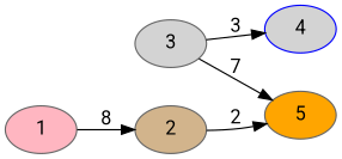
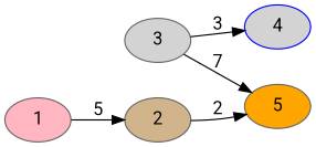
  digraph {
    fontname=Roboto
    rankdir=LR
    node [color=gray40 fillcolor=lightgrey fontname=Roboto style=filled]
    edge [fontname=Roboto]
    4 [color=blue]
    3
    5 [fillcolor=orange]
    2 [fillcolor=tan]
    1 [fillcolor=lightpink]
    3 -> 4 [label=3]
    3 -> 5 [label=7]
    2 -> 5 [label=2]
-   1 -> 2 [label=8]
+   1 -> 2 [label=5]
  }
